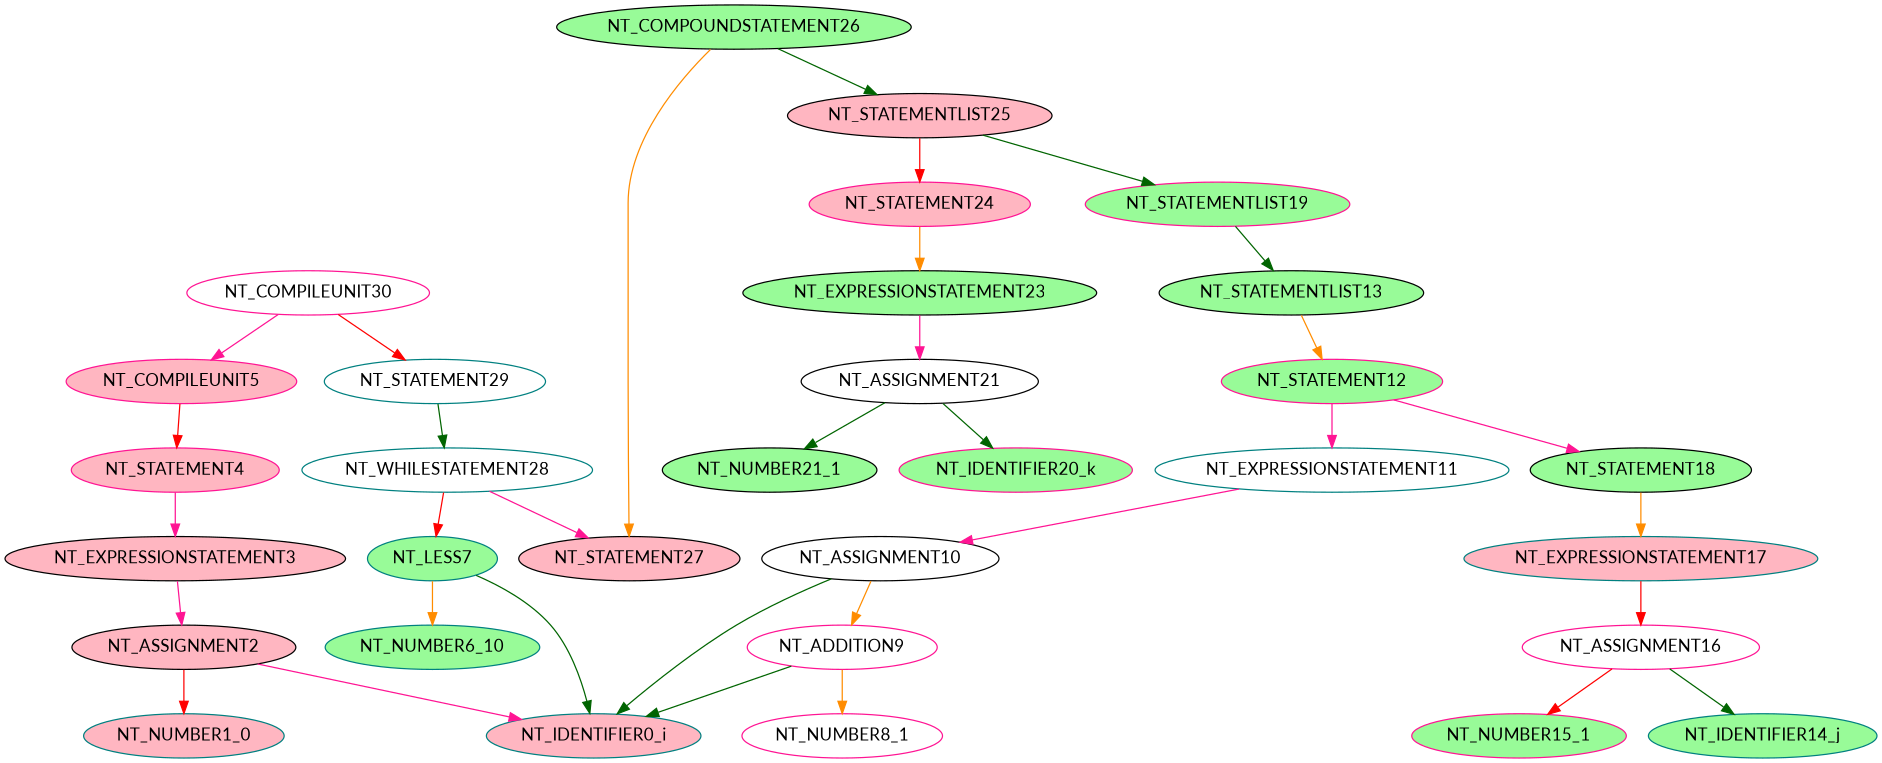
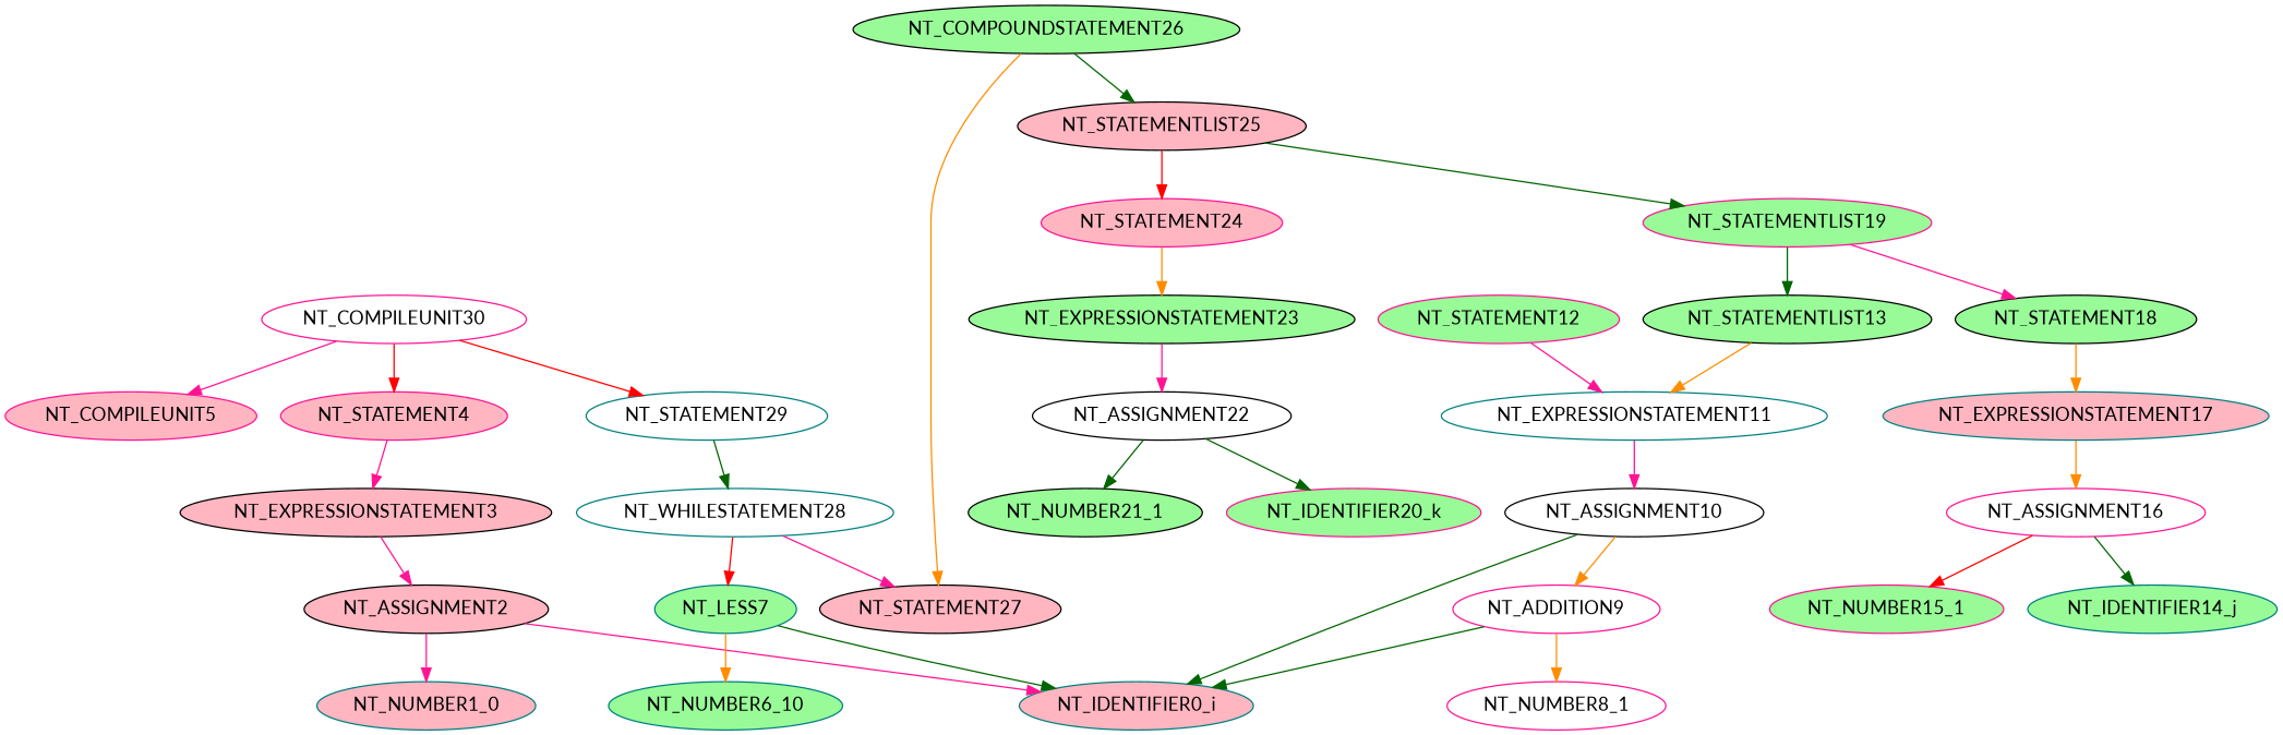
  digraph {
    fontname=Lato
    node [color=deeppink fillcolor=palegreen fontname=Lato style=filled]
    edge [color=deeppink fontname=Lato]
    NT_COMPILEUNIT30 [fillcolor=white]
    NT_COMPILEUNIT5 [fillcolor=lightpink]
    NT_STATEMENT29 [color=teal fillcolor=white]
    NT_STATEMENT4 [fillcolor=lightpink]
    NT_WHILESTATEMENT28 [color=teal fillcolor=white]
    NT_EXPRESSIONSTATEMENT3 [color=black fillcolor=lightpink]
    NT_ASSIGNMENT2 [color=black fillcolor=lightpink]
    NT_IDENTIFIER0_i [color=teal fillcolor=lightpink]
    NT_NUMBER1_0 [color=teal fillcolor=lightpink]
    NT_LESS7 [color=teal]
    NT_STATEMENT27 [color=black fillcolor=lightpink]
    NT_NUMBER6_10 [color=teal]
    NT_COMPOUNDSTATEMENT26 [color=black]
    NT_STATEMENTLIST25 [color=black fillcolor=lightpink]
    NT_STATEMENTLIST19
    NT_STATEMENT24 [fillcolor=lightpink]
    NT_STATEMENTLIST13 [color=black]
    NT_STATEMENT18 [color=black]
    NT_EXPRESSIONSTATEMENT23 [color=black]
    NT_STATEMENT12
    NT_EXPRESSIONSTATEMENT17 [color=teal fillcolor=lightpink]
    NT_EXPRESSIONSTATEMENT11 [color=teal fillcolor=white]
    NT_ASSIGNMENT10 [color=black fillcolor=white]
    NT_ADDITION9 [fillcolor=white]
    NT_NUMBER8_1 [fillcolor=white]
    NT_ASSIGNMENT16 [fillcolor=white]
    NT_IDENTIFIER14_j [color=teal]
    NT_NUMBER15_1
-   NT_ASSIGNMENT22 [color=black fillcolor=white label=NT_ASSIGNMENT21]
+   NT_ASSIGNMENT22 [color=black fillcolor=white]
    NT_IDENTIFIER20_k
    NT_NUMBER21_1 [color=black]
    NT_COMPILEUNIT30 -> NT_COMPILEUNIT5
    NT_COMPILEUNIT30 -> NT_STATEMENT29 [color=red]
-   NT_COMPILEUNIT5 -> NT_STATEMENT4 [color=red]
+   NT_COMPILEUNIT30 -> NT_STATEMENT4 [color=red]
    NT_STATEMENT29 -> NT_WHILESTATEMENT28 [color=darkgreen]
    NT_STATEMENT4 -> NT_EXPRESSIONSTATEMENT3
    NT_WHILESTATEMENT28 -> NT_LESS7 [color=red]
    NT_WHILESTATEMENT28 -> NT_STATEMENT27
    NT_EXPRESSIONSTATEMENT3 -> NT_ASSIGNMENT2
    NT_ASSIGNMENT2 -> NT_IDENTIFIER0_i
-   NT_ASSIGNMENT2 -> NT_NUMBER1_0 [color=red]
+   NT_ASSIGNMENT2 -> NT_NUMBER1_0
    NT_LESS7 -> NT_IDENTIFIER0_i [color=darkgreen]
    NT_LESS7 -> NT_NUMBER6_10 [color=darkorange]
    NT_COMPOUNDSTATEMENT26 -> NT_STATEMENT27 [color=darkorange]
    NT_COMPOUNDSTATEMENT26 -> NT_STATEMENTLIST25 [color=darkgreen]
    NT_STATEMENTLIST25 -> NT_STATEMENTLIST19 [color=darkgreen]
    NT_STATEMENTLIST25 -> NT_STATEMENT24 [color=red]
    NT_STATEMENTLIST19 -> NT_STATEMENTLIST13 [color=darkgreen]
-   NT_STATEMENT12 -> NT_STATEMENT18
+   NT_STATEMENTLIST19 -> NT_STATEMENT18
    NT_STATEMENT24 -> NT_EXPRESSIONSTATEMENT23 [color=darkorange]
-   NT_STATEMENTLIST13 -> NT_STATEMENT12 [color=darkorange]
+   NT_STATEMENTLIST13 -> NT_EXPRESSIONSTATEMENT11 [color=darkorange]
    NT_STATEMENT18 -> NT_EXPRESSIONSTATEMENT17 [color=darkorange]
    NT_EXPRESSIONSTATEMENT23 -> NT_ASSIGNMENT22
    NT_STATEMENT12 -> NT_EXPRESSIONSTATEMENT11
-   NT_EXPRESSIONSTATEMENT17 -> NT_ASSIGNMENT16 [color=red]
+   NT_EXPRESSIONSTATEMENT17 -> NT_ASSIGNMENT16 [color=darkorange]
    NT_EXPRESSIONSTATEMENT11 -> NT_ASSIGNMENT10
    NT_ASSIGNMENT10 -> NT_IDENTIFIER0_i [color=darkgreen]
    NT_ASSIGNMENT10 -> NT_ADDITION9 [color=darkorange]
    NT_ADDITION9 -> NT_IDENTIFIER0_i [color=darkgreen]
    NT_ADDITION9 -> NT_NUMBER8_1 [color=darkorange]
    NT_ASSIGNMENT16 -> NT_IDENTIFIER14_j [color=darkgreen]
    NT_ASSIGNMENT16 -> NT_NUMBER15_1 [color=red]
    NT_ASSIGNMENT22 -> NT_IDENTIFIER20_k [color=darkgreen]
    NT_ASSIGNMENT22 -> NT_NUMBER21_1 [color=darkgreen]
  }
